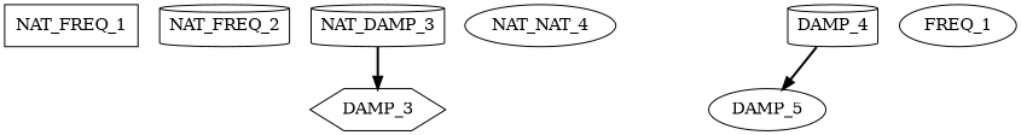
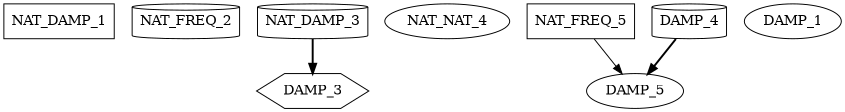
  strict digraph {
    node [shape=cylinder]
    edge [style=bold]
-   NAT_FREQ_1 [shape=box]
+   NAT_FREQ_1 [shape=box label=NAT_DAMP_1]
    NAT_FREQ_2
    n3 [label=NAT_DAMP_3]
    DAMP_3 [shape=hexagon]
    n5 [label=NAT_NAT_4 shape=ellipse]
    DAMP_5 [shape=ellipse]
-   DAMP_1 [shape=ellipse label=FREQ_1]
+   NAT_FREQ_5 [shape=box]
+   DAMP_1 [shape=ellipse]
    DAMP_4
    n3 -> DAMP_3
+   NAT_FREQ_5 -> DAMP_5 [style=solid]
    DAMP_4 -> DAMP_5
  }
